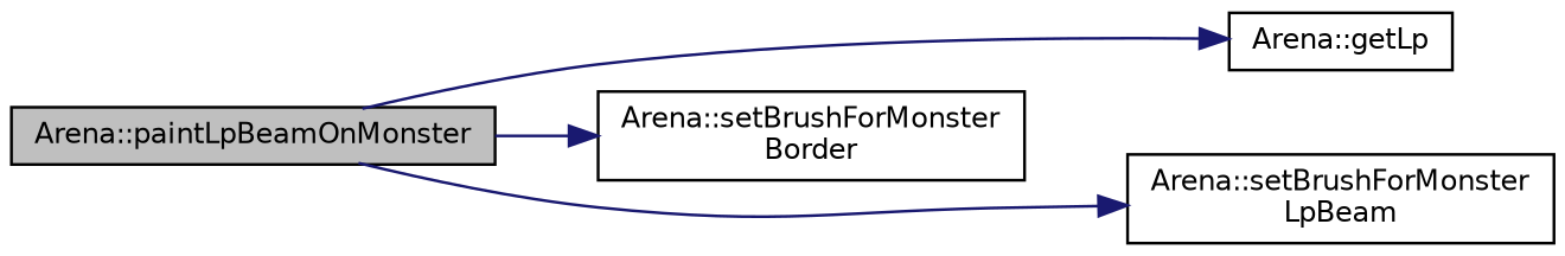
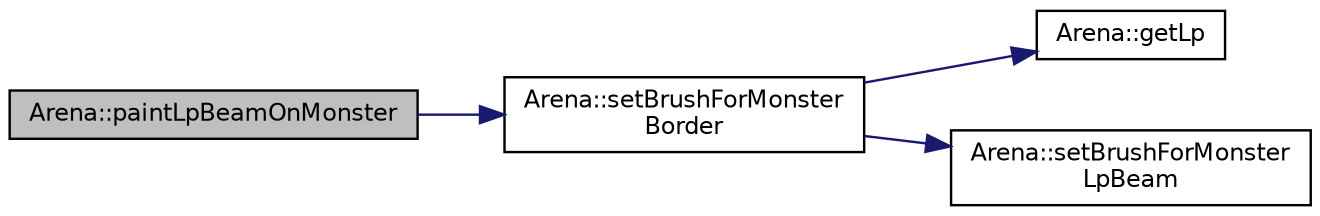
  digraph {
    rankdir=LR
    node [color=black fontname=Helvetica fontsize=10 shape=record]
    edge [color=midnightblue fontname=Helvetica fontsize=10 labelfontname=Helvetica labelfontsize=10 style=solid]
    n1 [fillcolor=grey75 fontcolor=black height=0.2 label="Arena::paintLpBeamOnMonster" style=filled width=0.4]
    n2 [height=0.2 label="Arena::getLp" width=0.4]
    n3 [height=0.2 label="Arena::setBrushForMonster\lBorder" width=0.4]
    n4 [height=0.2 label="Arena::setBrushForMonster\lLpBeam" width=0.4]
-   n1 -> n2
+   n3 -> n2
    n1 -> n3
-   n1 -> n4
+   n3 -> n4
  }
